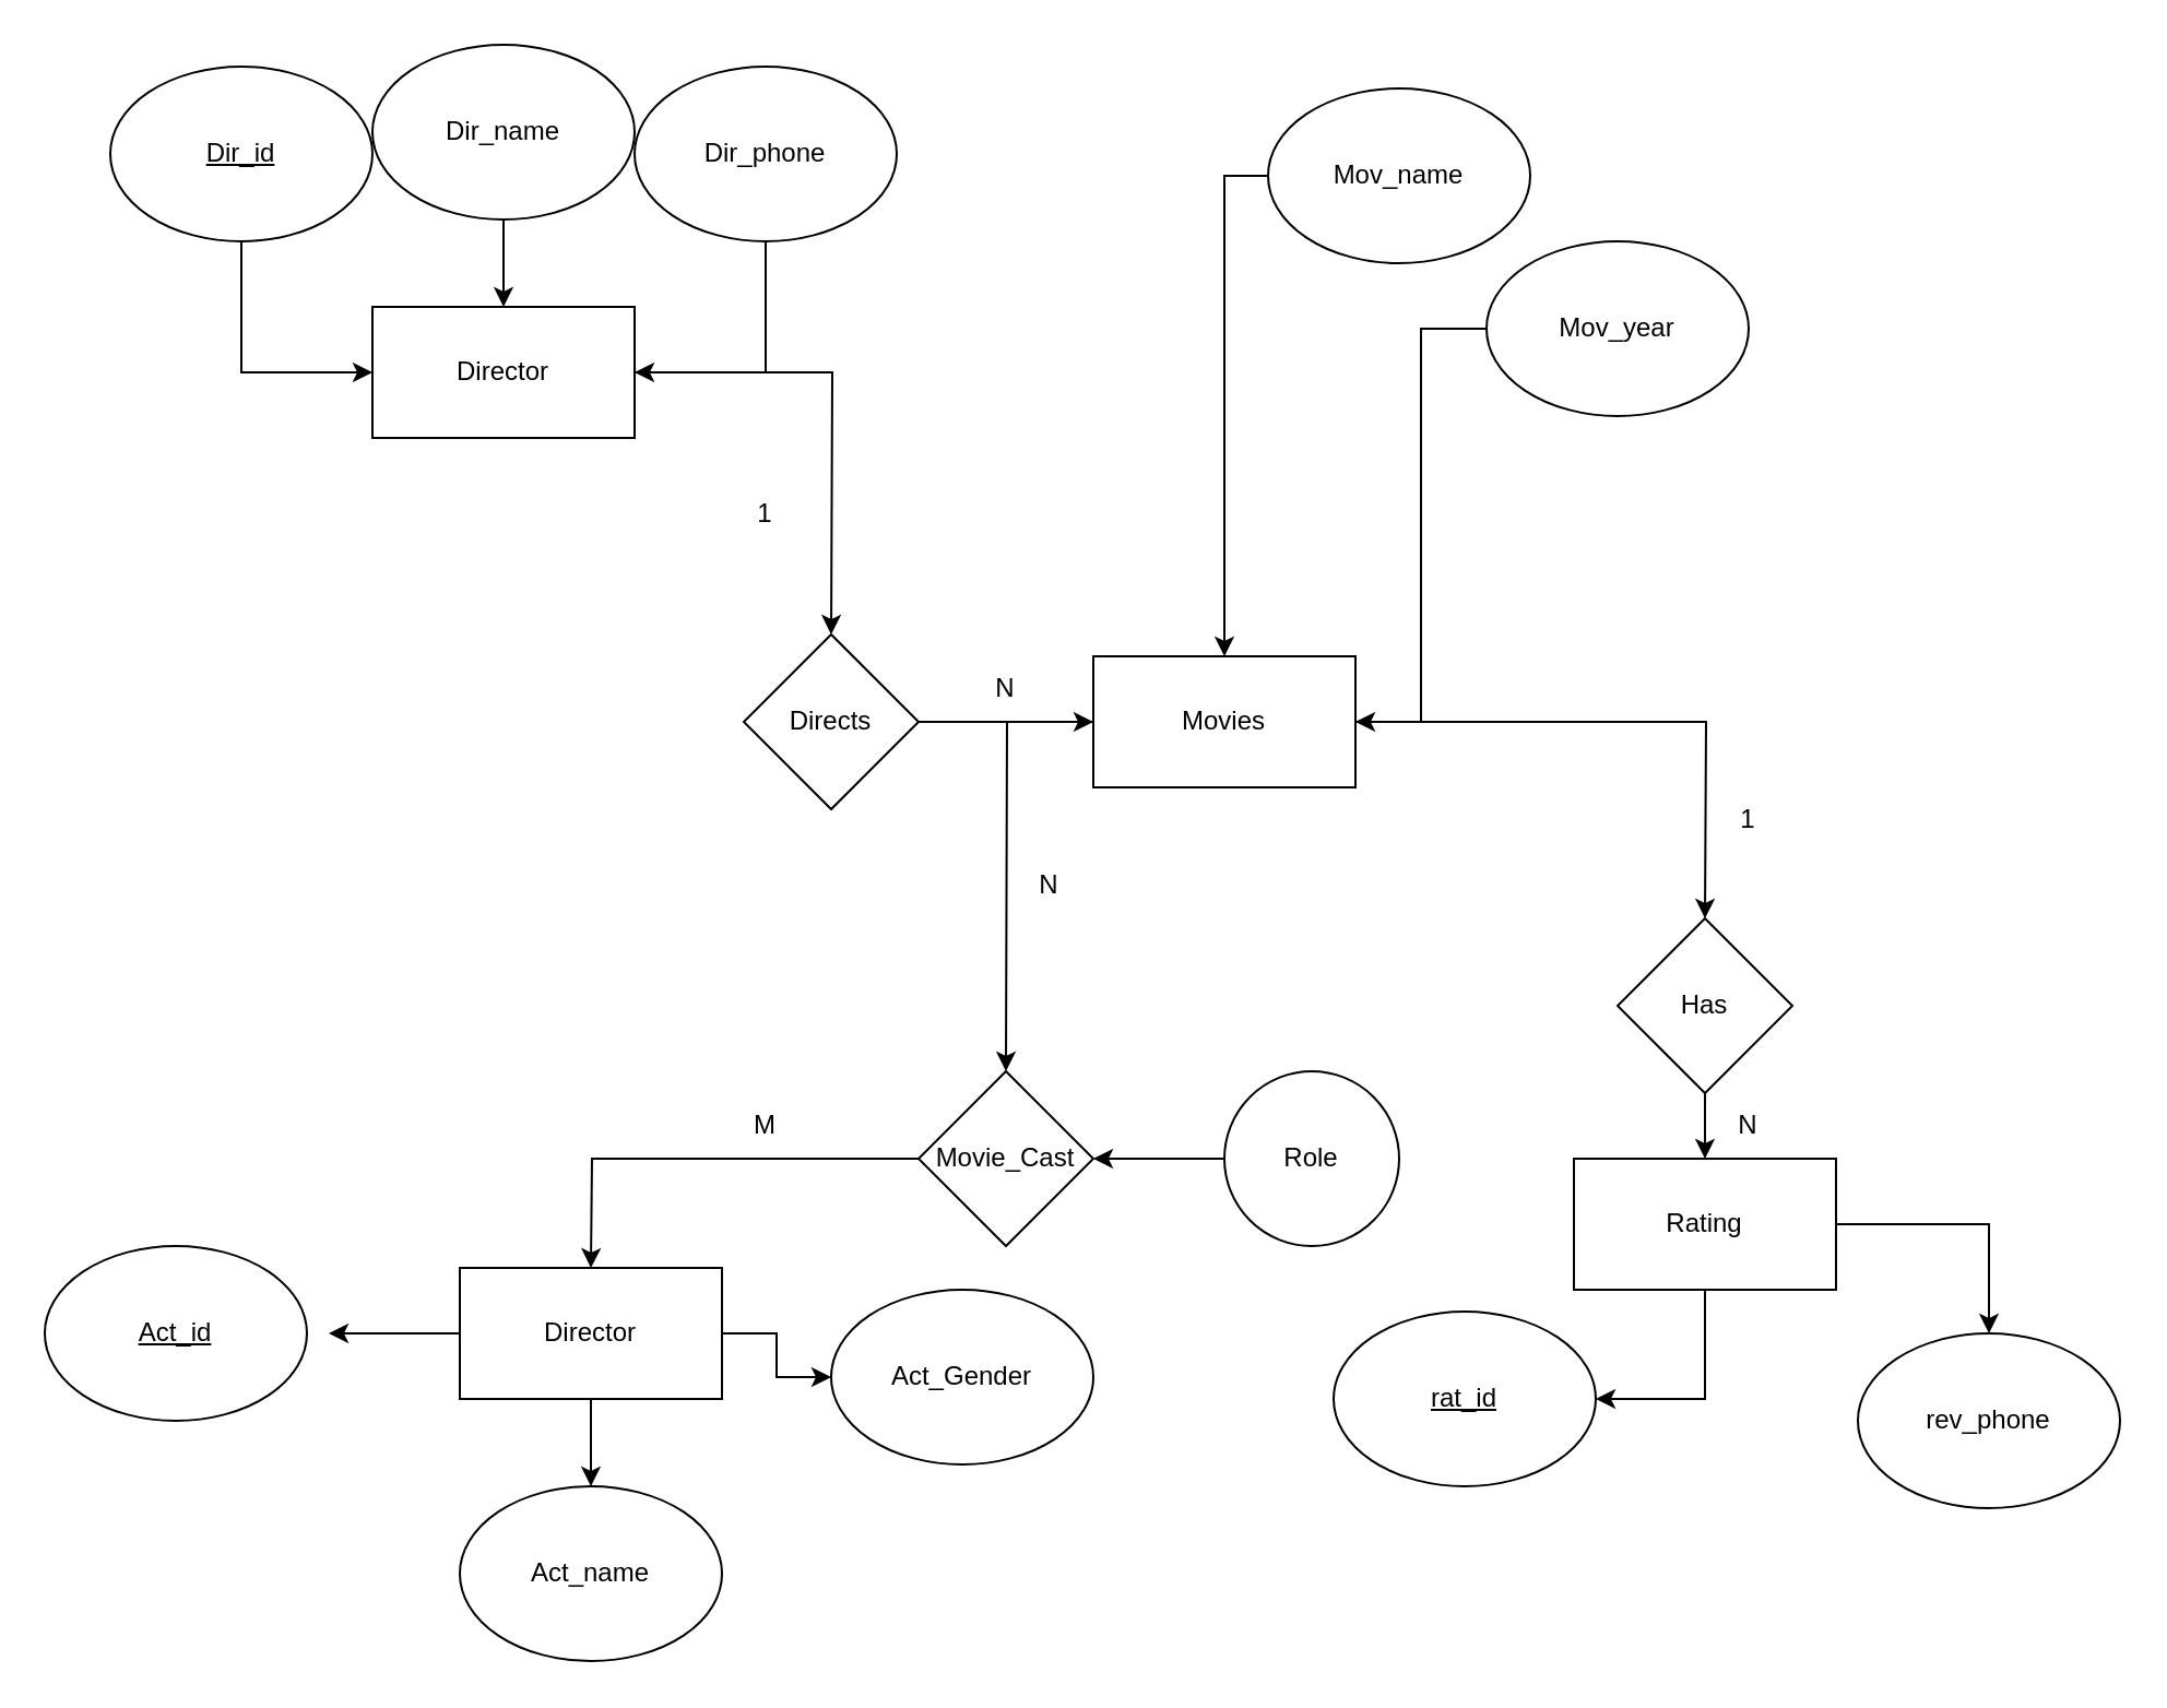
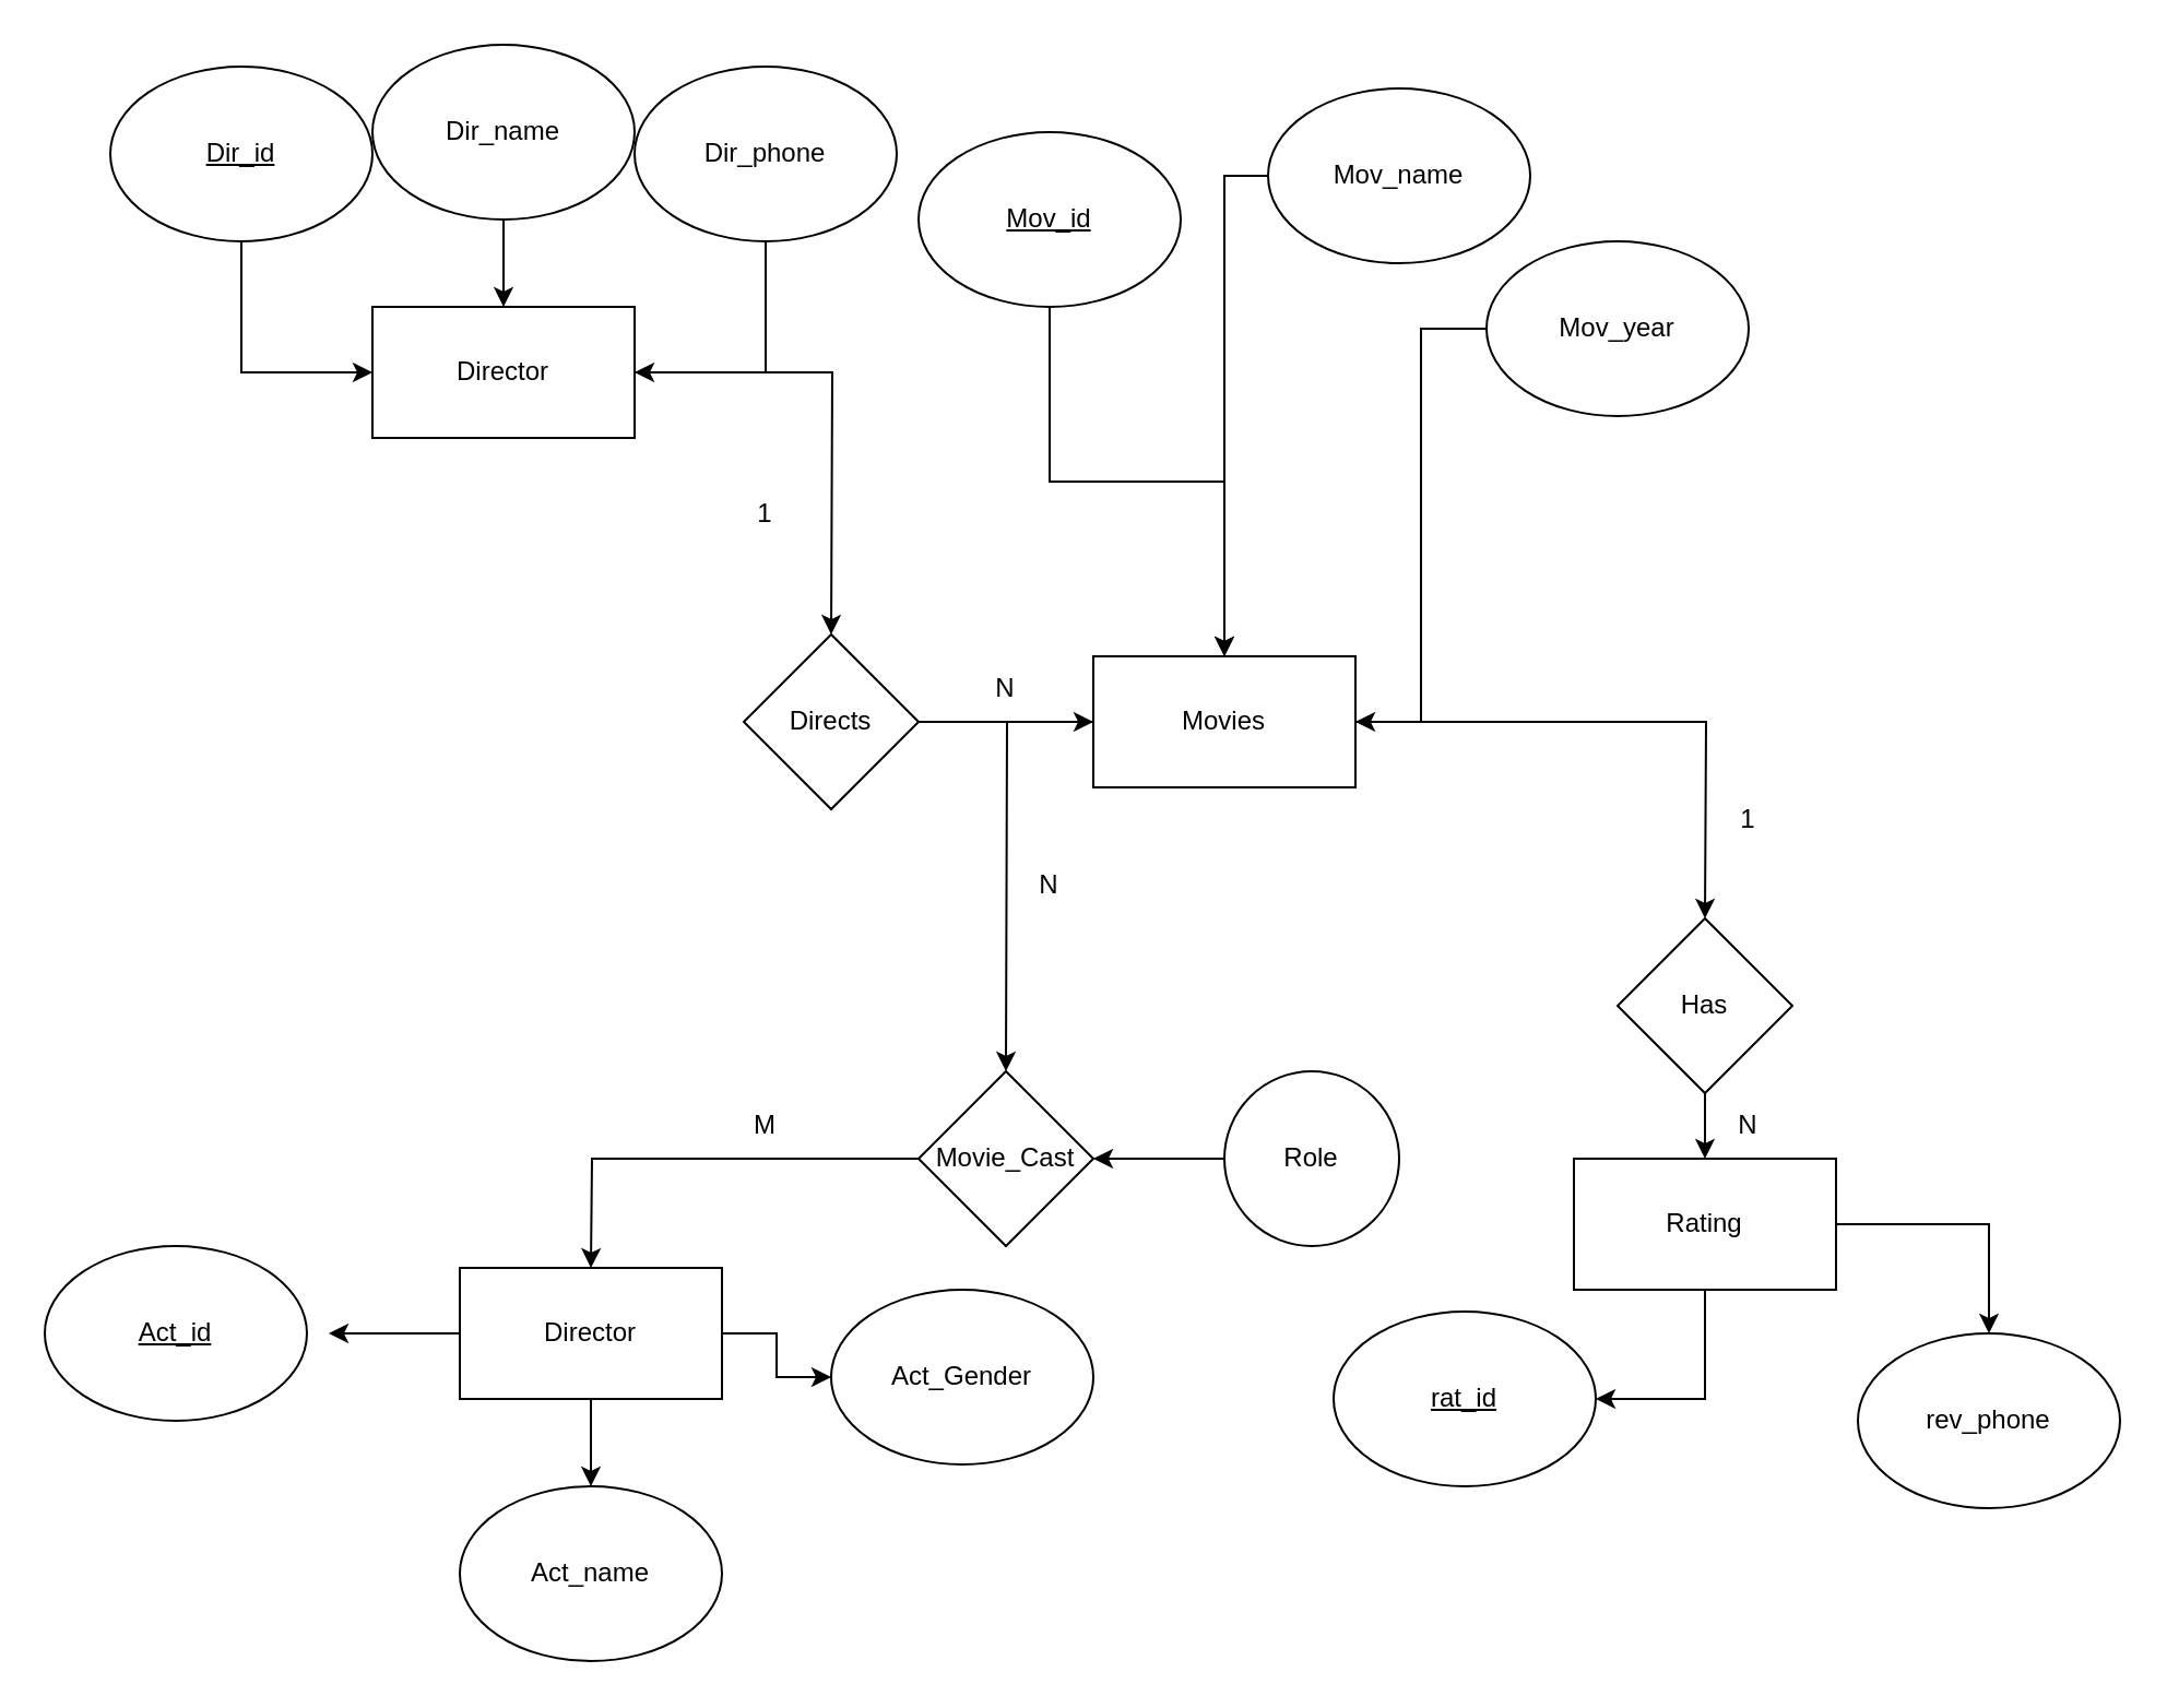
  <mxCell id="0" />
  <mxCell id="1" parent="0" />
  <mxCell id="2" style="edgeStyle=orthogonalEdgeStyle;rounded=0;orthogonalLoop=1;jettySize=auto;html=1;" edge="1" parent="1" source="3"><mxGeometry relative="1" as="geometry"><mxPoint x="380" y="290" as="targetPoint" /></mxGeometry></mxCell>
  <mxCell id="3" value="Director" style="rounded=0;whiteSpace=wrap;html=1;" vertex="1" parent="1"><mxGeometry x="170" y="140" width="120" height="60" as="geometry" /></mxCell>
  <mxCell id="4" style="edgeStyle=orthogonalEdgeStyle;rounded=0;orthogonalLoop=1;jettySize=auto;html=1;exitX=0.5;exitY=1;exitDx=0;exitDy=0;entryX=0;entryY=0.5;entryDx=0;entryDy=0;" edge="1" parent="1" source="5" target="3"><mxGeometry relative="1" as="geometry" /></mxCell>
  <mxCell id="5" value="&lt;u&gt;Dir_id&lt;/u&gt;" style="ellipse;whiteSpace=wrap;html=1;" vertex="1" parent="1"><mxGeometry x="50" y="30" width="120" height="80" as="geometry" /></mxCell>
  <mxCell id="6" style="edgeStyle=orthogonalEdgeStyle;rounded=0;orthogonalLoop=1;jettySize=auto;html=1;" edge="1" parent="1" source="7" target="3"><mxGeometry relative="1" as="geometry" /></mxCell>
  <mxCell id="7" value="Dir_name" style="ellipse;whiteSpace=wrap;html=1;" vertex="1" parent="1"><mxGeometry x="170" y="20" width="120" height="80" as="geometry" /></mxCell>
  <mxCell id="8" style="edgeStyle=orthogonalEdgeStyle;rounded=0;orthogonalLoop=1;jettySize=auto;html=1;entryX=1;entryY=0.5;entryDx=0;entryDy=0;" edge="1" parent="1" source="9" target="3"><mxGeometry relative="1" as="geometry"><mxPoint x="330" y="160" as="targetPoint" /></mxGeometry></mxCell>
  <mxCell id="9" value="Dir_phone" style="ellipse;whiteSpace=wrap;html=1;" vertex="1" parent="1"><mxGeometry x="290" y="30" width="120" height="80" as="geometry" /></mxCell>
  <mxCell id="10" style="edgeStyle=orthogonalEdgeStyle;rounded=0;orthogonalLoop=1;jettySize=auto;html=1;" edge="1" parent="1" source="11"><mxGeometry relative="1" as="geometry"><mxPoint x="500" y="330" as="targetPoint" /></mxGeometry></mxCell>
  <mxCell id="11" value="Directs" style="rhombus;whiteSpace=wrap;html=1;" vertex="1" parent="1"><mxGeometry x="340" y="290" width="80" height="80" as="geometry" /></mxCell>
  <mxCell id="12" style="edgeStyle=orthogonalEdgeStyle;rounded=0;orthogonalLoop=1;jettySize=auto;html=1;" edge="1" parent="1" source="14"><mxGeometry relative="1" as="geometry"><mxPoint x="460" y="490" as="targetPoint" /></mxGeometry></mxCell>
  <mxCell id="13" style="edgeStyle=orthogonalEdgeStyle;rounded=0;orthogonalLoop=1;jettySize=auto;html=1;" edge="1" parent="1" source="14"><mxGeometry relative="1" as="geometry"><mxPoint x="780" y="420" as="targetPoint" /></mxGeometry></mxCell>
  <mxCell id="14" value="Movies" style="rounded=0;whiteSpace=wrap;html=1;" vertex="1" parent="1"><mxGeometry x="500" y="300" width="120" height="60" as="geometry" /></mxCell>
+ <mxCell id="15" style="edgeStyle=orthogonalEdgeStyle;rounded=0;orthogonalLoop=1;jettySize=auto;html=1;entryX=0.5;entryY=0;entryDx=0;entryDy=0;" edge="1" parent="1" source="16" target="14"><mxGeometry relative="1" as="geometry" /></mxCell>
+ <mxCell id="16" value="&lt;u&gt;Mov_id&lt;/u&gt;" style="ellipse;whiteSpace=wrap;html=1;" vertex="1" parent="1"><mxGeometry x="420" y="60" width="120" height="80" as="geometry" /></mxCell>
  <mxCell id="17" style="edgeStyle=orthogonalEdgeStyle;rounded=0;orthogonalLoop=1;jettySize=auto;html=1;" edge="1" parent="1" source="18"><mxGeometry relative="1" as="geometry"><mxPoint x="560" y="300" as="targetPoint" /></mxGeometry></mxCell>
  <mxCell id="18" value="Mov_name" style="ellipse;whiteSpace=wrap;html=1;" vertex="1" parent="1"><mxGeometry x="580" y="40" width="120" height="80" as="geometry" /></mxCell>
  <mxCell id="19" style="edgeStyle=orthogonalEdgeStyle;rounded=0;orthogonalLoop=1;jettySize=auto;html=1;entryX=1;entryY=0.5;entryDx=0;entryDy=0;" edge="1" parent="1" source="20" target="14"><mxGeometry relative="1" as="geometry" /></mxCell>
  <mxCell id="20" value="Mov_year" style="ellipse;whiteSpace=wrap;html=1;" vertex="1" parent="1"><mxGeometry x="680" y="110" width="120" height="80" as="geometry" /></mxCell>
  <mxCell id="21" style="edgeStyle=orthogonalEdgeStyle;rounded=0;orthogonalLoop=1;jettySize=auto;html=1;" edge="1" parent="1" source="22"><mxGeometry relative="1" as="geometry"><mxPoint x="270" y="580" as="targetPoint" /></mxGeometry></mxCell>
  <mxCell id="22" value="Movie_Cast" style="rhombus;whiteSpace=wrap;html=1;" vertex="1" parent="1"><mxGeometry x="420" y="490" width="80" height="80" as="geometry" /></mxCell>
  <mxCell id="23" style="edgeStyle=orthogonalEdgeStyle;rounded=0;orthogonalLoop=1;jettySize=auto;html=1;" edge="1" parent="1" source="24" target="22"><mxGeometry relative="1" as="geometry" /></mxCell>
  <mxCell id="24" value="Role" style="ellipse;whiteSpace=wrap;html=1;" vertex="1" parent="1"><mxGeometry x="560" y="490" width="80" height="80" as="geometry" /></mxCell>
  <mxCell id="25" style="edgeStyle=orthogonalEdgeStyle;rounded=0;orthogonalLoop=1;jettySize=auto;html=1;" edge="1" parent="1" source="28"><mxGeometry relative="1" as="geometry"><mxPoint x="150" y="610" as="targetPoint" /></mxGeometry></mxCell>
  <mxCell id="26" style="edgeStyle=orthogonalEdgeStyle;rounded=0;orthogonalLoop=1;jettySize=auto;html=1;" edge="1" parent="1" source="28"><mxGeometry relative="1" as="geometry"><mxPoint x="270" y="680" as="targetPoint" /></mxGeometry></mxCell>
  <mxCell id="27" style="edgeStyle=orthogonalEdgeStyle;rounded=0;orthogonalLoop=1;jettySize=auto;html=1;exitX=1;exitY=0.5;exitDx=0;exitDy=0;" edge="1" parent="1" source="28" target="31"><mxGeometry relative="1" as="geometry" /></mxCell>
  <mxCell id="28" value="Director" style="rounded=0;whiteSpace=wrap;html=1;" vertex="1" parent="1"><mxGeometry x="210" y="580" width="120" height="60" as="geometry" /></mxCell>
  <mxCell id="29" value="&lt;u&gt;Act_id&lt;/u&gt;" style="ellipse;whiteSpace=wrap;html=1;" vertex="1" parent="1"><mxGeometry x="20" y="570" width="120" height="80" as="geometry" /></mxCell>
  <mxCell id="30" value="Act_name" style="ellipse;whiteSpace=wrap;html=1;" vertex="1" parent="1"><mxGeometry x="210" y="680" width="120" height="80" as="geometry" /></mxCell>
  <mxCell id="31" value="Act_Gender" style="ellipse;whiteSpace=wrap;html=1;" vertex="1" parent="1"><mxGeometry x="380" y="590" width="120" height="80" as="geometry" /></mxCell>
  <mxCell id="32" value="1" style="text;html=1;strokeColor=none;fillColor=none;align=center;verticalAlign=middle;whiteSpace=wrap;rounded=0;" vertex="1" parent="1"><mxGeometry x="320" y="220" width="60" height="30" as="geometry" /></mxCell>
  <mxCell id="33" value="N" style="text;html=1;strokeColor=none;fillColor=none;align=center;verticalAlign=middle;whiteSpace=wrap;rounded=0;" vertex="1" parent="1"><mxGeometry x="430" y="300" width="60" height="30" as="geometry" /></mxCell>
  <mxCell id="34" value="N" style="text;html=1;strokeColor=none;fillColor=none;align=center;verticalAlign=middle;whiteSpace=wrap;rounded=0;" vertex="1" parent="1"><mxGeometry x="450" y="390" width="60" height="30" as="geometry" /></mxCell>
  <mxCell id="35" value="M" style="text;html=1;strokeColor=none;fillColor=none;align=center;verticalAlign=middle;whiteSpace=wrap;rounded=0;" vertex="1" parent="1"><mxGeometry x="320" y="500" width="60" height="30" as="geometry" /></mxCell>
  <mxCell id="36" style="edgeStyle=orthogonalEdgeStyle;rounded=0;orthogonalLoop=1;jettySize=auto;html=1;" edge="1" parent="1" source="37"><mxGeometry relative="1" as="geometry"><mxPoint x="780" y="530" as="targetPoint" /></mxGeometry></mxCell>
  <mxCell id="37" value="Has" style="rhombus;whiteSpace=wrap;html=1;" vertex="1" parent="1"><mxGeometry x="740" y="420" width="80" height="80" as="geometry" /></mxCell>
  <mxCell id="38" style="edgeStyle=orthogonalEdgeStyle;rounded=0;orthogonalLoop=1;jettySize=auto;html=1;exitX=1;exitY=0.5;exitDx=0;exitDy=0;" edge="1" parent="1" source="40" target="42"><mxGeometry relative="1" as="geometry" /></mxCell>
  <mxCell id="39" style="edgeStyle=orthogonalEdgeStyle;rounded=0;orthogonalLoop=1;jettySize=auto;html=1;entryX=1;entryY=0.5;entryDx=0;entryDy=0;" edge="1" parent="1" source="40" target="41"><mxGeometry relative="1" as="geometry" /></mxCell>
  <mxCell id="40" value="Rating" style="rounded=0;whiteSpace=wrap;html=1;" vertex="1" parent="1"><mxGeometry x="720" y="530" width="120" height="60" as="geometry" /></mxCell>
  <mxCell id="41" value="&lt;u&gt;rat_id&lt;/u&gt;" style="ellipse;whiteSpace=wrap;html=1;" vertex="1" parent="1"><mxGeometry x="610" y="600" width="120" height="80" as="geometry" /></mxCell>
  <mxCell id="42" value="rev_phone" style="ellipse;whiteSpace=wrap;html=1;" vertex="1" parent="1"><mxGeometry x="850" y="610" width="120" height="80" as="geometry" /></mxCell>
  <mxCell id="43" value="1" style="text;html=1;strokeColor=none;fillColor=none;align=center;verticalAlign=middle;whiteSpace=wrap;rounded=0;" vertex="1" parent="1"><mxGeometry x="770" y="360" width="60" height="30" as="geometry" /></mxCell>
  <mxCell id="44" value="N" style="text;html=1;strokeColor=none;fillColor=none;align=center;verticalAlign=middle;whiteSpace=wrap;rounded=0;" vertex="1" parent="1"><mxGeometry x="770" y="500" width="60" height="30" as="geometry" /></mxCell>
